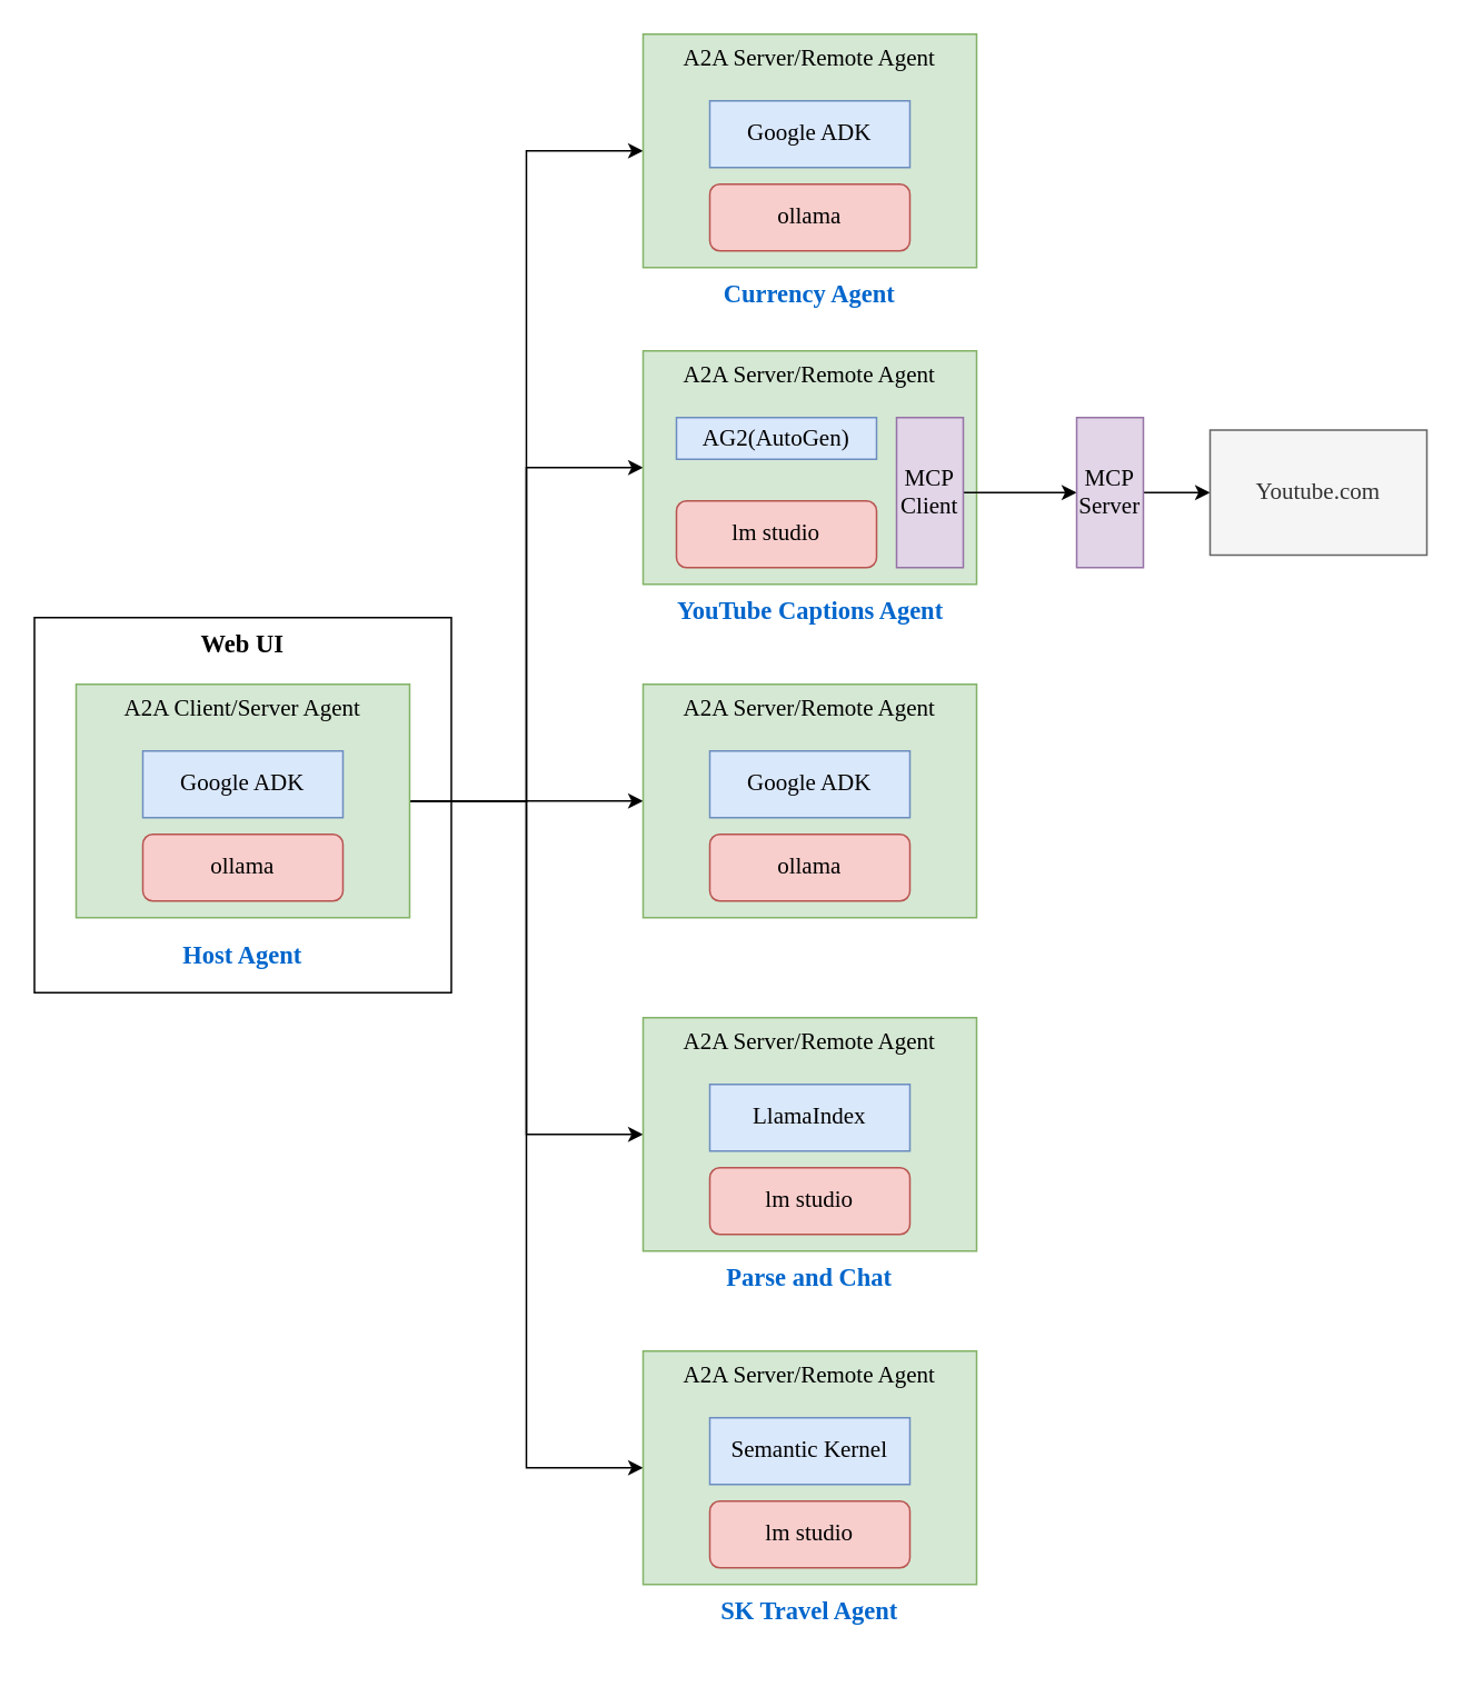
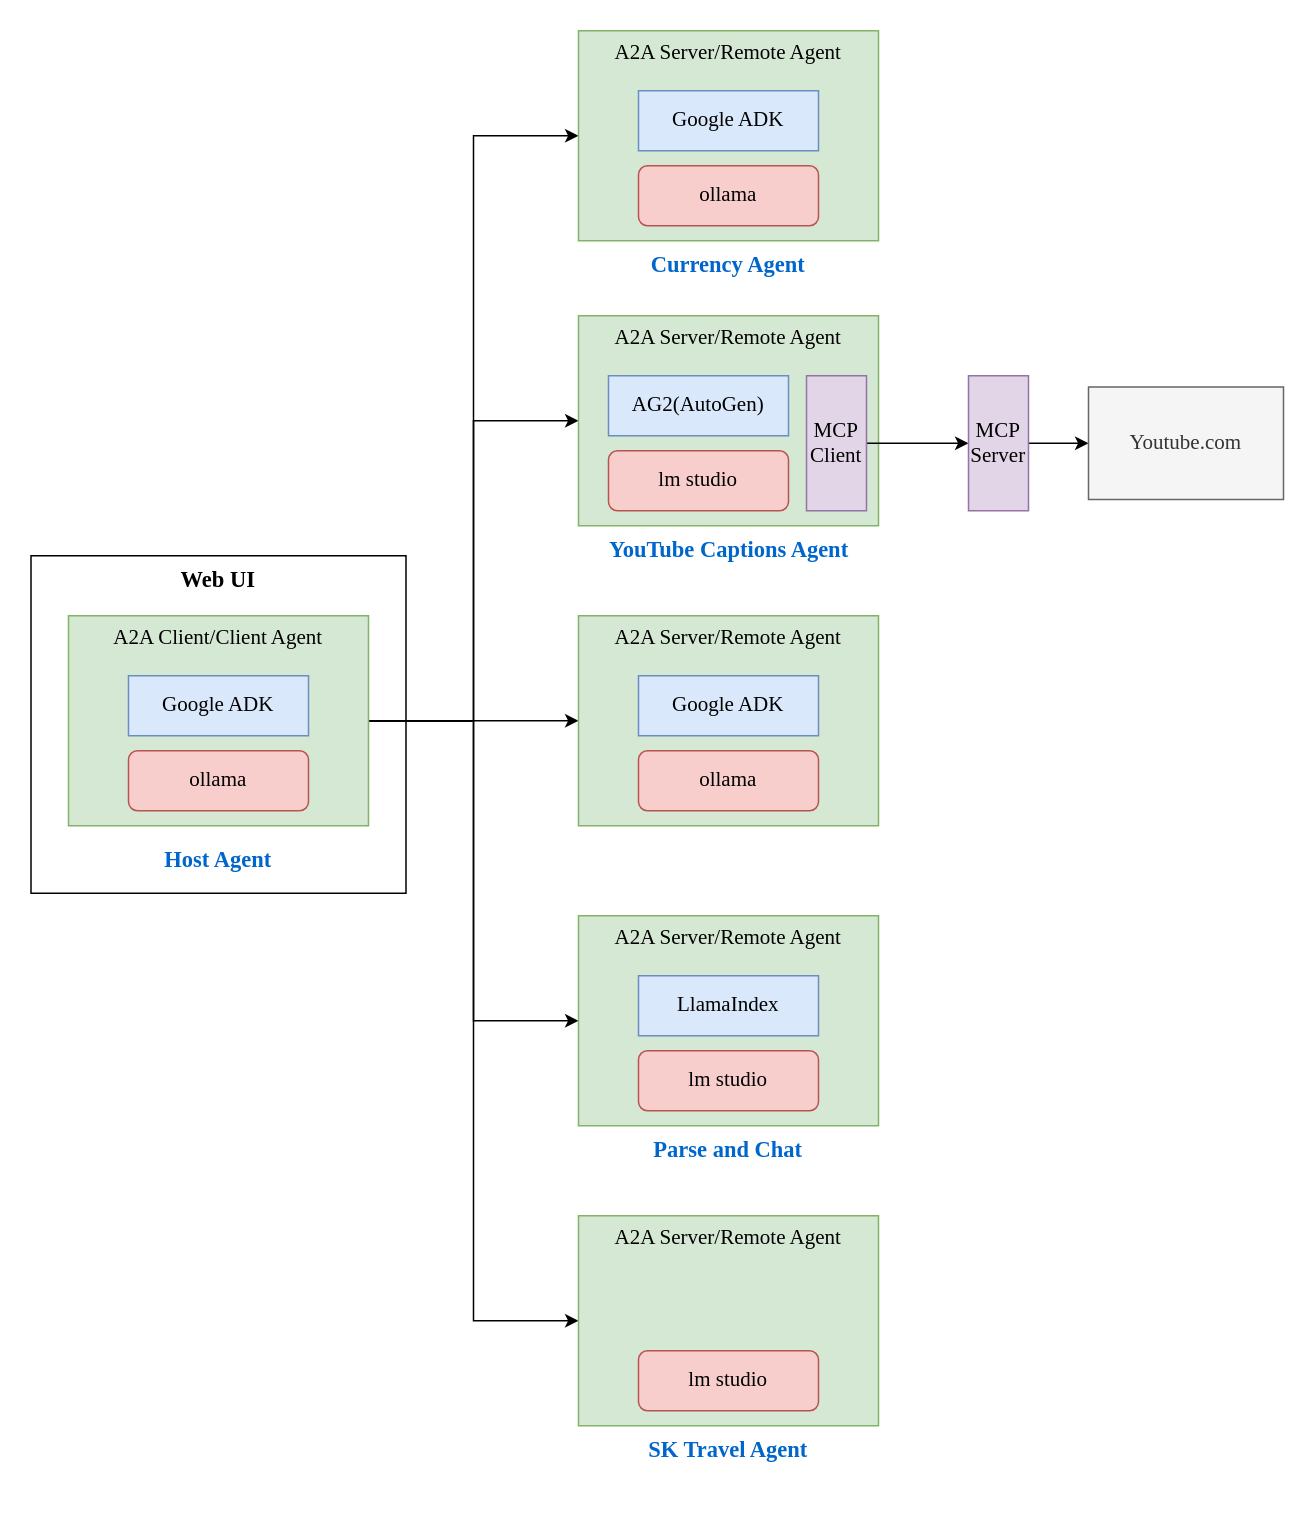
  <mxCell id="0" />
  <mxCell id="1" parent="0" />
  <mxCell id="2" value="&lt;span style=&quot;font-size: 15px; font-weight: 700;&quot;&gt;Web UI&lt;/span&gt;" style="rounded=0;whiteSpace=wrap;html=1;verticalAlign=top;fontSize=14;fontFamily=Garamond;" vertex="1" parent="1"><mxGeometry x="20" y="370" width="250" height="225" as="geometry" /></mxCell>
  <mxCell id="3" style="edgeStyle=orthogonalEdgeStyle;rounded=0;orthogonalLoop=1;jettySize=auto;html=1;exitX=1;exitY=0.5;exitDx=0;exitDy=0;entryX=0;entryY=0.5;entryDx=0;entryDy=0;" edge="1" parent="1" source="8" target="31"><mxGeometry relative="1" as="geometry" /></mxCell>
  <mxCell id="4" style="edgeStyle=orthogonalEdgeStyle;rounded=0;orthogonalLoop=1;jettySize=auto;html=1;exitX=1;exitY=0.5;exitDx=0;exitDy=0;entryX=0;entryY=0.5;entryDx=0;entryDy=0;" edge="1" parent="1" source="8" target="15"><mxGeometry relative="1" as="geometry" /></mxCell>
  <mxCell id="5" style="edgeStyle=orthogonalEdgeStyle;rounded=0;orthogonalLoop=1;jettySize=auto;html=1;exitX=1;exitY=0.5;exitDx=0;exitDy=0;" edge="1" parent="1" source="8" target="12"><mxGeometry relative="1" as="geometry" /></mxCell>
  <mxCell id="6" style="edgeStyle=orthogonalEdgeStyle;rounded=0;orthogonalLoop=1;jettySize=auto;html=1;exitX=1;exitY=0.5;exitDx=0;exitDy=0;entryX=0;entryY=0.5;entryDx=0;entryDy=0;" edge="1" parent="1" source="8" target="24"><mxGeometry relative="1" as="geometry" /></mxCell>
  <mxCell id="7" style="edgeStyle=orthogonalEdgeStyle;rounded=0;orthogonalLoop=1;jettySize=auto;html=1;exitX=1;exitY=0.5;exitDx=0;exitDy=0;entryX=0;entryY=0.5;entryDx=0;entryDy=0;" edge="1" parent="1" source="8" target="27"><mxGeometry relative="1" as="geometry" /></mxCell>
- <mxCell id="8" value="A2A Client/Server Agent" style="rounded=0;whiteSpace=wrap;html=1;verticalAlign=top;fontSize=14;fontFamily=Garamond;fillColor=#d5e8d4;strokeColor=#82b366;" vertex="1" parent="1"><mxGeometry x="45" y="410" width="200" height="140" as="geometry" /></mxCell>
+ <mxCell id="8" value="A2A Client/Client Agent" style="rounded=0;whiteSpace=wrap;html=1;verticalAlign=top;fontSize=14;fontFamily=Garamond;fillColor=#d5e8d4;strokeColor=#82b366;" vertex="1" parent="1"><mxGeometry x="45" y="410" width="200" height="140" as="geometry" /></mxCell>
  <mxCell id="9" value="ollama" style="rounded=1;whiteSpace=wrap;html=1;fontSize=14;fontFamily=Garamond;fillColor=#f8cecc;strokeColor=#b85450;" vertex="1" parent="1"><mxGeometry x="85" y="500" width="120" height="40" as="geometry" /></mxCell>
  <mxCell id="10" value="Google ADK" style="rounded=0;whiteSpace=wrap;html=1;fontSize=14;fontFamily=Garamond;fillColor=#dae8fc;strokeColor=#6c8ebf;" vertex="1" parent="1"><mxGeometry x="85" y="450" width="120" height="40" as="geometry" /></mxCell>
  <mxCell id="11" value="Host Agent" style="rounded=0;whiteSpace=wrap;html=1;strokeColor=none;fillColor=none;fontSize=15;fontFamily=Garamond;fontStyle=1;fontColor=#0066CC;" vertex="1" parent="1"><mxGeometry x="85" y="557" width="120" height="30" as="geometry" /></mxCell>
  <mxCell id="12" value="A2A Server/Remote Agent" style="rounded=0;whiteSpace=wrap;html=1;verticalAlign=top;fontSize=14;fontFamily=Garamond;fillColor=#d5e8d4;strokeColor=#82b366;" vertex="1" parent="1"><mxGeometry x="385" y="410" width="200" height="140" as="geometry" /></mxCell>
  <mxCell id="13" value="ollama" style="rounded=1;whiteSpace=wrap;html=1;fontSize=14;fontFamily=Garamond;fillColor=#f8cecc;strokeColor=#b85450;" vertex="1" parent="1"><mxGeometry x="425" y="500" width="120" height="40" as="geometry" /></mxCell>
  <mxCell id="14" value="Google ADK" style="rounded=0;whiteSpace=wrap;html=1;fontSize=14;fontFamily=Garamond;fillColor=#dae8fc;strokeColor=#6c8ebf;" vertex="1" parent="1"><mxGeometry x="425" y="450" width="120" height="40" as="geometry" /></mxCell>
  <mxCell id="15" value="A2A Server/Remote Agent" style="rounded=0;whiteSpace=wrap;html=1;verticalAlign=top;fontSize=14;fontFamily=Garamond;fillColor=#d5e8d4;strokeColor=#82b366;" vertex="1" parent="1"><mxGeometry x="385" y="210" width="200" height="140" as="geometry" /></mxCell>
  <mxCell id="16" value="lm studio" style="rounded=1;whiteSpace=wrap;html=1;fontSize=14;fontFamily=Garamond;fillColor=#f8cecc;strokeColor=#b85450;" vertex="1" parent="1"><mxGeometry x="405" y="300" width="120" height="40" as="geometry" /></mxCell>
- <mxCell id="17" value="AG2(AutoGen)" style="rounded=0;whiteSpace=wrap;html=1;fontSize=14;fontFamily=Garamond;fillColor=#dae8fc;strokeColor=#6c8ebf;" vertex="1" parent="1"><mxGeometry x="405" y="250" width="120" height="25" as="geometry" /></mxCell>
+ <mxCell id="17" value="AG2(AutoGen)" style="rounded=0;whiteSpace=wrap;html=1;fontSize=14;fontFamily=Garamond;fillColor=#dae8fc;strokeColor=#6c8ebf;" vertex="1" parent="1"><mxGeometry x="405" width="120" height="40" as="geometry" y="250" /></mxCell>
  <mxCell id="18" value="YouTube Captions Agent" style="rounded=0;whiteSpace=wrap;strokeColor=none;fillColor=none;align=center;fontSize=15;fontFamily=Garamond;fontStyle=1;fontColor=#0066CC;" vertex="1" parent="1"><mxGeometry x="392.5" y="350" width="185" height="30" as="geometry" /></mxCell>
  <mxCell id="19" style="edgeStyle=orthogonalEdgeStyle;rounded=0;orthogonalLoop=1;jettySize=auto;html=1;exitX=0.5;exitY=0;exitDx=0;exitDy=0;entryX=0.5;entryY=1;entryDx=0;entryDy=0;fontSize=14;fontFamily=Garamond;" edge="1" parent="1" source="20" target="22"><mxGeometry relative="1" as="geometry" /></mxCell>
  <mxCell id="20" value="MCP Client" style="rounded=0;whiteSpace=wrap;html=1;direction=south;fontSize=14;fontFamily=Garamond;fillColor=#e1d5e7;strokeColor=#9673a6;" vertex="1" parent="1"><mxGeometry x="537" width="40" height="90" as="geometry" y="250" /></mxCell>
  <mxCell id="21" style="edgeStyle=orthogonalEdgeStyle;rounded=0;orthogonalLoop=1;jettySize=auto;html=1;exitX=0.5;exitY=0;exitDx=0;exitDy=0;fontSize=14;fontFamily=Garamond;" edge="1" parent="1" source="22" target="23"><mxGeometry relative="1" as="geometry" /></mxCell>
  <mxCell id="22" value="MCP Server" style="rounded=0;whiteSpace=wrap;html=1;direction=south;fontSize=14;fontFamily=Garamond;fillColor=#e1d5e7;strokeColor=#9673a6;" vertex="1" parent="1"><mxGeometry x="645" width="40" height="90" as="geometry" y="250" /></mxCell>
  <mxCell id="23" value="Youtube.com" style="rounded=0;whiteSpace=wrap;html=1;direction=west;fontSize=14;fontFamily=Garamond;fillColor=#f5f5f5;fontColor=#333333;strokeColor=#666666;" vertex="1" parent="1"><mxGeometry x="725" y="257.5" width="130" height="75" as="geometry" /></mxCell>
  <mxCell id="24" value="A2A Server/Remote Agent" style="rounded=0;whiteSpace=wrap;html=1;verticalAlign=top;fontSize=14;fontFamily=Garamond;fillColor=#d5e8d4;strokeColor=#82b366;" vertex="1" parent="1"><mxGeometry x="385" y="610" width="200" height="140" as="geometry" /></mxCell>
  <mxCell id="25" value="lm studio" style="rounded=1;whiteSpace=wrap;html=1;fontSize=14;fontFamily=Garamond;fillColor=#f8cecc;strokeColor=#b85450;" vertex="1" parent="1"><mxGeometry x="425" y="700" width="120" height="40" as="geometry" /></mxCell>
  <mxCell id="26" value="LlamaIndex" style="rounded=0;whiteSpace=wrap;html=1;fontSize=14;fontFamily=Garamond;fillColor=#dae8fc;strokeColor=#6c8ebf;" vertex="1" parent="1"><mxGeometry x="425" y="650" width="120" height="40" as="geometry" /></mxCell>
  <mxCell id="27" value="A2A Server/Remote Agent" style="rounded=0;whiteSpace=wrap;html=1;verticalAlign=top;fontSize=14;fontFamily=Garamond;fillColor=#d5e8d4;strokeColor=#82b366;" vertex="1" parent="1"><mxGeometry x="385" y="810" width="200" height="140" as="geometry" /></mxCell>
  <mxCell id="28" value="lm studio" style="rounded=1;whiteSpace=wrap;html=1;fontSize=14;fontFamily=Garamond;fillColor=#f8cecc;strokeColor=#b85450;" vertex="1" parent="1"><mxGeometry x="425" y="900" width="120" height="40" as="geometry" /></mxCell>
- <mxCell id="29" value="Semantic Kernel" style="rounded=0;whiteSpace=wrap;html=1;fontSize=14;fontFamily=Garamond;fillColor=#dae8fc;strokeColor=#6c8ebf;" vertex="1" parent="1"><mxGeometry x="425" y="850" width="120" height="40" as="geometry" /></mxCell>
  <mxCell id="30" value="Currency Agent" style="text;align=center;verticalAlign=middle;resizable=0;points=[];autosize=1;strokeColor=none;fillColor=none;fontSize=15;fontFamily=Garamond;fontStyle=1;fontColor=#0066CC;" vertex="1" parent="1"><mxGeometry x="420" y="160" width="130" height="30" as="geometry" /></mxCell>
  <mxCell id="31" value="A2A Server/Remote Agent" style="rounded=0;whiteSpace=wrap;html=1;verticalAlign=top;fontSize=14;fontFamily=Garamond;fillColor=#d5e8d4;strokeColor=#82b366;" vertex="1" parent="1"><mxGeometry x="385" y="20" width="200" height="140" as="geometry" /></mxCell>
  <mxCell id="32" value="ollama" style="rounded=1;whiteSpace=wrap;html=1;fontSize=14;fontFamily=Garamond;fillColor=#f8cecc;strokeColor=#b85450;" vertex="1" parent="1"><mxGeometry x="425" y="110" width="120" height="40" as="geometry" /></mxCell>
  <mxCell id="33" value="Google ADK" style="rounded=0;whiteSpace=wrap;html=1;fontSize=14;fontFamily=Garamond;fillColor=#dae8fc;strokeColor=#6c8ebf;" vertex="1" parent="1"><mxGeometry x="425" y="60" width="120" height="40" as="geometry" /></mxCell>
  <mxCell id="34" value="SK Travel Agent" style="text;whiteSpace=wrap;align=center;fontSize=15;fontFamily=Garamond;fontStyle=1;fontColor=#0066CC;" vertex="1" parent="1"><mxGeometry x="405" y="950" width="160" height="40" as="geometry" /></mxCell>
  <mxCell id="35" value="Parse and Chat" style="text;whiteSpace=wrap;align=center;fontSize=15;fontFamily=Garamond;fontStyle=1;fontColor=#0066CC;" vertex="1" parent="1"><mxGeometry x="410" y="750" width="150" height="40" as="geometry" /></mxCell>
